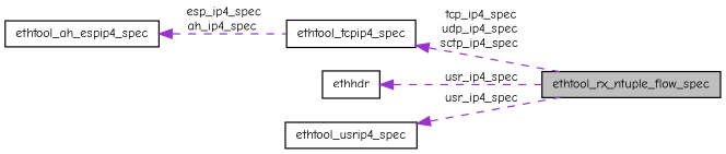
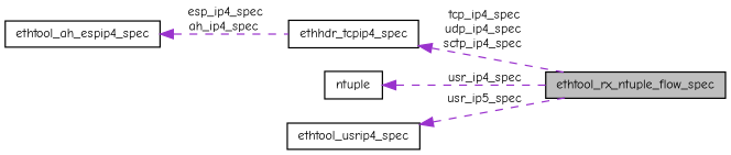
  digraph {
    fontname="Comic Neue"
    rankdir=LR
    node [color=black fillcolor=white fontname="Comic Neue" fontsize=10 shape=record style=filled]
    edge [color=darkorchid3 dir=back fontname="Comic Neue" fontsize=10 labelfontname=Helvetica labelfontsize=10 style=dashed]
    n1 [fillcolor=grey75 fontcolor=black height=0.2 label=ethtool_rx_ntuple_flow_spec width=0.4]
    n2 [height=0.2 label=ethtool_ah_espip4_spec width=0.4]
-   n3 [height=0.2 label=ethtool_tcpip4_spec width=0.4]
-   n4 [height=0.2 label=ethhdr width=0.4]
+   n3 [height=0.2 label=ethhdr_tcpip4_spec width=0.4]
+   n4 [height=0.2 label=ntuple width=0.4]
    n5 [height=0.2 label=ethtool_usrip4_spec width=0.4]
    n2 -> n3 [label=" esp_ip4_spec\nah_ip4_spec"]
    n3 -> n1 [label=" tcp_ip4_spec\nudp_ip4_spec\nsctp_ip4_spec"]
    n4 -> n1 [label=" usr_ip4_spec"]
-   n5 -> n1 [label=" usr_ip4_spec"]
+   n5 -> n1 [label=" usr_ip5_spec"]
  }
